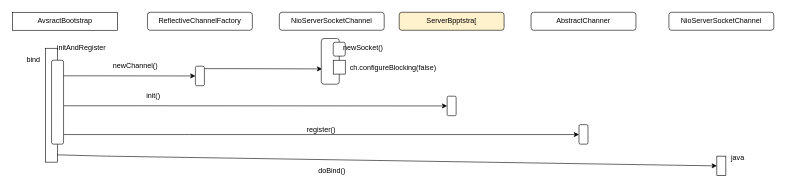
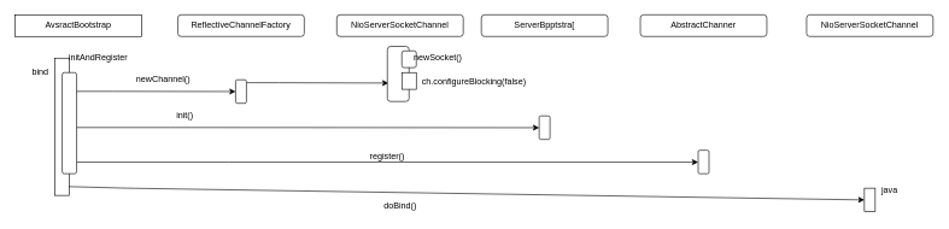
  <mxCell id="0" />
  <mxCell id="1" parent="0" />
  <mxCell id="2" value="AvsractBootstrap" style="whiteSpace=wrap;html=1;rounded=0;" vertex="1" parent="1"><mxGeometry x="20" y="20" width="175" height="30" as="geometry" /></mxCell>
  <mxCell id="3" value="bind" style="text;html=1;strokeColor=none;fillColor=none;align=center;verticalAlign=middle;whiteSpace=wrap;rounded=0;" vertex="1" parent="1"><mxGeometry x="35" y="90" width="40" height="20" as="geometry" /></mxCell>
  <mxCell id="4" style="edgeStyle=orthogonalEdgeStyle;rounded=0;orthogonalLoop=1;jettySize=auto;html=1;entryX=0.5;entryY=1;entryDx=0;entryDy=0;" edge="1" parent="1" source="5" target="12"><mxGeometry relative="1" as="geometry"><Array as="points"><mxPoint x="155" y="126" /><mxPoint x="155" y="126" /></Array></mxGeometry></mxCell>
  <mxCell id="5" value="" style="rounded=0;whiteSpace=wrap;html=1;" vertex="1" parent="1"><mxGeometry x="75" y="80" width="20" height="190" as="geometry" /></mxCell>
  <mxCell id="6" style="edgeStyle=orthogonalEdgeStyle;rounded=0;orthogonalLoop=1;jettySize=auto;html=1;entryX=0.5;entryY=1;entryDx=0;entryDy=0;" edge="1" parent="1" source="8" target="14"><mxGeometry relative="1" as="geometry"><Array as="points"><mxPoint x="235" y="176" /><mxPoint x="235" y="176" /></Array></mxGeometry></mxCell>
  <mxCell id="7" style="edgeStyle=orthogonalEdgeStyle;rounded=0;orthogonalLoop=1;jettySize=auto;html=1;" edge="1" parent="1" source="8" target="24"><mxGeometry relative="1" as="geometry"><Array as="points"><mxPoint x="315" y="224" /><mxPoint x="315" y="224" /></Array></mxGeometry></mxCell>
  <mxCell id="8" value="" style="rounded=1;whiteSpace=wrap;html=1;" vertex="1" parent="1"><mxGeometry x="85" y="100" width="20" height="140" as="geometry" /></mxCell>
  <mxCell id="9" value="initAndRegister" style="text;html=1;strokeColor=none;fillColor=none;align=center;verticalAlign=middle;whiteSpace=wrap;rounded=0;" vertex="1" parent="1"><mxGeometry x="115" y="70" width="40" height="20" as="geometry" /></mxCell>
  <mxCell id="10" value="ReflectiveChannelFactory" style="rounded=1;whiteSpace=wrap;html=1;" vertex="1" parent="1"><mxGeometry x="245" y="20" width="175" height="30" as="geometry" /></mxCell>
  <mxCell id="11" style="edgeStyle=orthogonalEdgeStyle;rounded=0;orthogonalLoop=1;jettySize=auto;html=1;entryX=0.665;entryY=0.951;entryDx=0;entryDy=0;entryPerimeter=0;" edge="1" parent="1" source="12" target="18"><mxGeometry relative="1" as="geometry"><Array as="points"><mxPoint x="385" y="114" /><mxPoint x="385" y="114" /></Array></mxGeometry></mxCell>
  <mxCell id="12" value="" style="rounded=1;whiteSpace=wrap;html=1;direction=south;" vertex="1" parent="1"><mxGeometry x="325" y="110" width="15" height="32.5" as="geometry" /></mxCell>
- <mxCell id="13" value="ServerBpptstra[" style="rounded=1;whiteSpace=wrap;html=1;fillColor=#fff2cc;" vertex="1" parent="1"><mxGeometry x="665" y="20" width="175" height="30" as="geometry" /></mxCell>
+ <mxCell id="13" value="ServerBpptstra[" style="rounded=1;whiteSpace=wrap;html=1;" vertex="1" parent="1"><mxGeometry x="665" y="20" width="175" height="30" as="geometry" /></mxCell>
  <mxCell id="14" value="" style="rounded=1;whiteSpace=wrap;html=1;direction=south;" vertex="1" parent="1"><mxGeometry x="745" y="160" width="15" height="32.5" as="geometry" /></mxCell>
  <mxCell id="15" value="newChannel()" style="text;html=1;strokeColor=none;fillColor=none;align=center;verticalAlign=middle;whiteSpace=wrap;rounded=0;" vertex="1" parent="1"><mxGeometry x="205" y="100" width="40" height="20" as="geometry" /></mxCell>
  <mxCell id="16" value="init()" style="text;html=1;strokeColor=none;fillColor=none;align=center;verticalAlign=middle;whiteSpace=wrap;rounded=0;" vertex="1" parent="1"><mxGeometry x="235" y="150" width="40" height="20" as="geometry" /></mxCell>
  <mxCell id="17" value="NioServerSocketChannel" style="rounded=1;whiteSpace=wrap;html=1;" vertex="1" parent="1"><mxGeometry x="465" y="20" width="175" height="30" as="geometry" /></mxCell>
  <mxCell id="18" value="" style="rounded=1;whiteSpace=wrap;html=1;direction=south;" vertex="1" parent="1"><mxGeometry x="535" y="63.75" width="30" height="76.25" as="geometry" /></mxCell>
  <mxCell id="19" value="" style="rounded=1;whiteSpace=wrap;html=1;direction=south;" vertex="1" parent="1"><mxGeometry x="555" y="70" width="20" height="23.12" as="geometry" /></mxCell>
  <mxCell id="20" value="newSocket()" style="text;html=1;strokeColor=none;fillColor=none;align=center;verticalAlign=middle;whiteSpace=wrap;rounded=0;" vertex="1" parent="1"><mxGeometry x="585" y="70" width="40" height="20" as="geometry" /></mxCell>
  <mxCell id="21" value="ch.configureBlocking(false)" style="text;html=1;strokeColor=none;fillColor=none;align=center;verticalAlign=middle;whiteSpace=wrap;rounded=0;" vertex="1" parent="1"><mxGeometry x="635" y="101.56" width="40" height="20" as="geometry" /></mxCell>
  <mxCell id="22" value="" style="rounded=1;whiteSpace=wrap;html=1;direction=south;arcSize=0;" vertex="1" parent="1"><mxGeometry x="555" y="100" width="20" height="23.12" as="geometry" /></mxCell>
  <mxCell id="23" value="AbstractChanner" style="rounded=1;whiteSpace=wrap;html=1;" vertex="1" parent="1"><mxGeometry x="885" y="20" width="175" height="30" as="geometry" /></mxCell>
  <mxCell id="24" value="" style="rounded=1;whiteSpace=wrap;html=1;direction=south;" vertex="1" parent="1"><mxGeometry x="965" y="207.5" width="15" height="32.5" as="geometry" /></mxCell>
  <mxCell id="25" value="register()" style="text;html=1;strokeColor=none;fillColor=none;align=center;verticalAlign=middle;whiteSpace=wrap;rounded=0;" vertex="1" parent="1"><mxGeometry x="505" y="207.5" width="60" height="18" as="geometry" /></mxCell>
  <mxCell id="26" value="NioServerSocketChannel" style="rounded=1;whiteSpace=wrap;html=1;" vertex="1" parent="1"><mxGeometry x="1115" y="20" width="175" height="30" as="geometry" /></mxCell>
  <mxCell id="27" value="" style="rounded=1;whiteSpace=wrap;html=1;direction=south;arcSize=0;" vertex="1" parent="1"><mxGeometry x="1195" y="260" width="15" height="32.5" as="geometry" /></mxCell>
  <mxCell id="28" value="" style="endArrow=classic;html=1;entryX=0.5;entryY=1;entryDx=0;entryDy=0;exitX=0.962;exitY=0.936;exitDx=0;exitDy=0;exitPerimeter=0;" edge="1" parent="1" source="5" target="27"><mxGeometry width="50" height="50" relative="1" as="geometry"><mxPoint x="155" y="300" as="sourcePoint" /><mxPoint x="205" y="250" as="targetPoint" /><Array as="points"><mxPoint x="175" y="260" /></Array></mxGeometry></mxCell>
  <mxCell id="29" value="java" style="text;html=1;strokeColor=none;fillColor=none;align=center;verticalAlign=middle;whiteSpace=wrap;rounded=0;" vertex="1" parent="1"><mxGeometry x="1210" y="250" width="40" height="26" as="geometry" /></mxCell>
  <mxCell id="30" value="doBind()" style="text;html=1;strokeColor=none;fillColor=none;align=center;verticalAlign=middle;whiteSpace=wrap;rounded=0;" vertex="1" parent="1"><mxGeometry x="533" y="275" width="40" height="20" as="geometry" /></mxCell>
